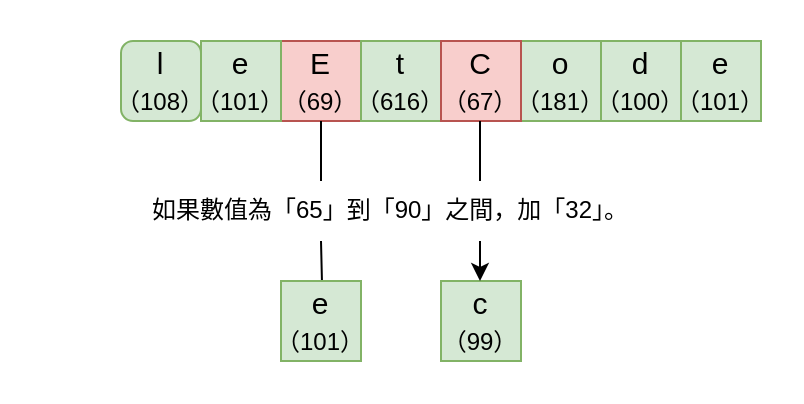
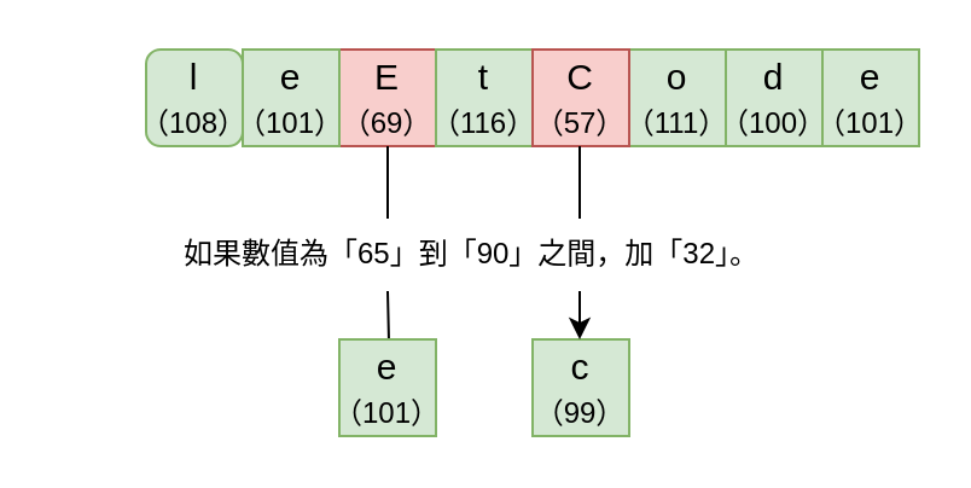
  <mxCell id="0" />
  <mxCell id="1" parent="0" />
  <mxCell id="2" value="l&lt;br&gt;&lt;font style=&quot;font-size: 12px;&quot;&gt;（108）&lt;/font&gt;" style="whiteSpace=wrap;html=1;fontSize=15;fillColor=#d5e8d4;strokeColor=#82b366;rounded=1;" vertex="1" parent="1"><mxGeometry x="60" y="20" width="40" height="40" as="geometry" /></mxCell>
  <mxCell id="3" style="edgeStyle=orthogonalEdgeStyle;rounded=0;orthogonalLoop=1;jettySize=auto;html=1;fontSize=12;startArrow=none;" edge="1" parent="1" target="11"><mxGeometry relative="1" as="geometry"><mxPoint x="160" y="120" as="sourcePoint" /></mxGeometry></mxCell>
  <mxCell id="4" value="E&lt;br&gt;&lt;font style=&quot;font-size: 12px;&quot;&gt;（69）&lt;/font&gt;" style="rounded=0;whiteSpace=wrap;html=1;fontSize=15;fillColor=#f8cecc;strokeColor=#b85450;" vertex="1" parent="1"><mxGeometry x="140" y="20" width="40" height="40" as="geometry" /></mxCell>
  <mxCell id="5" value="e&lt;br&gt;&lt;font style=&quot;font-size: 12px;&quot;&gt;（101）&lt;/font&gt;" style="rounded=0;whiteSpace=wrap;html=1;fontSize=15;fillColor=#d5e8d4;strokeColor=#82b366;" vertex="1" parent="1"><mxGeometry x="100" y="20" width="40" height="40" as="geometry" /></mxCell>
  <mxCell id="6" value="e&lt;br&gt;&lt;font style=&quot;font-size: 12px;&quot;&gt;（101）&lt;/font&gt;" style="rounded=0;whiteSpace=wrap;html=1;fontSize=15;fillColor=#d5e8d4;strokeColor=#82b366;" vertex="1" parent="1"><mxGeometry x="340" y="20" width="40" height="40" as="geometry" /></mxCell>
- <mxCell id="7" value="o&lt;br&gt;&lt;font style=&quot;font-size: 12px;&quot;&gt;（181）&lt;/font&gt;" style="rounded=0;whiteSpace=wrap;html=1;fontSize=15;fillColor=#d5e8d4;strokeColor=#82b366;" vertex="1" parent="1"><mxGeometry x="260" y="20" width="40" height="40" as="geometry" /></mxCell>
+ <mxCell id="7" value="o&lt;br&gt;&lt;font style=&quot;font-size: 12px;&quot;&gt;（111）&lt;/font&gt;" style="rounded=0;whiteSpace=wrap;html=1;fontSize=15;fillColor=#d5e8d4;strokeColor=#82b366;" vertex="1" parent="1"><mxGeometry x="260" y="20" width="40" height="40" as="geometry" /></mxCell>
  <mxCell id="8" value="d&lt;br&gt;&lt;font style=&quot;font-size: 12px;&quot;&gt;（100）&lt;/font&gt;" style="rounded=0;whiteSpace=wrap;html=1;fontSize=15;fillColor=#d5e8d4;strokeColor=#82b366;" vertex="1" parent="1"><mxGeometry x="300" y="20" width="40" height="40" as="geometry" /></mxCell>
- <mxCell id="9" value="t&lt;br&gt;&lt;font style=&quot;font-size: 12px;&quot;&gt;（616）&lt;/font&gt;" style="rounded=0;whiteSpace=wrap;html=1;fontSize=15;fillColor=#d5e8d4;strokeColor=#82b366;" vertex="1" parent="1"><mxGeometry x="180" y="20" width="40" height="40" as="geometry" /></mxCell>
- <mxCell id="10" value="C&lt;br&gt;&lt;font style=&quot;font-size: 12px;&quot;&gt;（67）&lt;/font&gt;" style="rounded=0;whiteSpace=wrap;html=1;fontSize=15;fillColor=#f8cecc;strokeColor=#b85450;" vertex="1" parent="1"><mxGeometry x="220" y="20" width="40" height="40" as="geometry" /></mxCell>
+ <mxCell id="9" value="t&lt;br&gt;&lt;font style=&quot;font-size: 12px;&quot;&gt;（116）&lt;/font&gt;" style="rounded=0;whiteSpace=wrap;html=1;fontSize=15;fillColor=#d5e8d4;strokeColor=#82b366;" vertex="1" parent="1"><mxGeometry x="180" y="20" width="40" height="40" as="geometry" /></mxCell>
+ <mxCell id="10" value="C&lt;br&gt;&lt;font style=&quot;font-size: 12px;&quot;&gt;（57）&lt;/font&gt;" style="rounded=0;whiteSpace=wrap;html=1;fontSize=15;fillColor=#f8cecc;strokeColor=#b85450;" vertex="1" parent="1"><mxGeometry x="220" y="20" width="40" height="40" as="geometry" /></mxCell>
  <mxCell id="11" value="e&lt;br&gt;&lt;font style=&quot;font-size: 12px;&quot;&gt;（101）&lt;/font&gt;" style="rounded=0;whiteSpace=wrap;html=1;fontSize=15;fillColor=#d5e8d4;strokeColor=#82b366;" vertex="1" parent="1"><mxGeometry x="140" y="140" width="40" height="40" as="geometry" /></mxCell>
  <mxCell id="12" value="c&lt;br&gt;&lt;font style=&quot;font-size: 12px;&quot;&gt;（99）&lt;/font&gt;" style="rounded=0;whiteSpace=wrap;html=1;fontSize=15;fillColor=#d5e8d4;strokeColor=#82b366;" vertex="1" parent="1"><mxGeometry x="220" y="140" width="40" height="40" as="geometry" /></mxCell>
  <mxCell id="13" value="" style="edgeStyle=orthogonalEdgeStyle;rounded=0;orthogonalLoop=1;jettySize=auto;html=1;fontSize=12;endArrow=none;" edge="1" parent="1" source="4"><mxGeometry relative="1" as="geometry"><mxPoint x="160" y="60" as="sourcePoint" /><mxPoint x="160" y="90" as="targetPoint" /></mxGeometry></mxCell>
  <mxCell id="14" value="如果數值為「65」到「90」之間，加「32」。" style="text;html=1;strokeColor=none;fillColor=none;align=center;verticalAlign=middle;whiteSpace=wrap;rounded=0;fontSize=12;" vertex="1" parent="1"><mxGeometry x="20" y="90" width="350" height="30" as="geometry" /></mxCell>
  <mxCell id="15" value="" style="edgeStyle=orthogonalEdgeStyle;rounded=0;orthogonalLoop=1;jettySize=auto;html=1;fontSize=12;endArrow=none;" edge="1" parent="1"><mxGeometry relative="1" as="geometry"><mxPoint x="239.5" y="60" as="sourcePoint" /><mxPoint x="239.5" y="90" as="targetPoint" /></mxGeometry></mxCell>
  <mxCell id="16" style="edgeStyle=orthogonalEdgeStyle;rounded=0;orthogonalLoop=1;jettySize=auto;html=1;fontSize=12;startArrow=none;" edge="1" parent="1"><mxGeometry relative="1" as="geometry"><mxPoint x="239.5" y="120" as="sourcePoint" /><mxPoint x="239.5" y="140" as="targetPoint" /></mxGeometry></mxCell>
